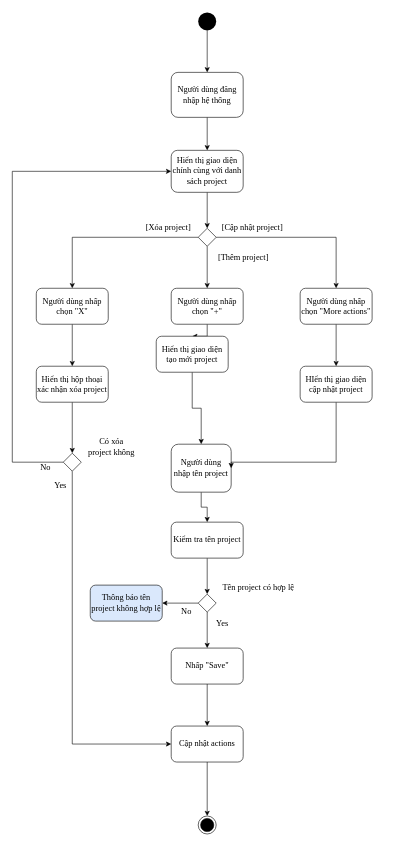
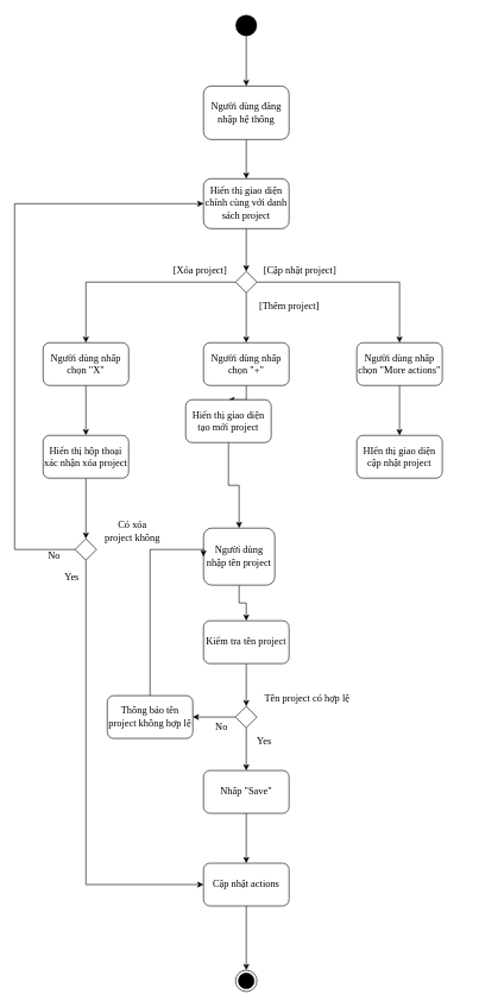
  <mxCell id="0" />
  <mxCell id="1" parent="0" />
  <mxCell id="2" style="edgeStyle=orthogonalEdgeStyle;rounded=0;orthogonalLoop=1;jettySize=auto;html=1;fontFamily=Verdana;fontSize=14;" parent="1" source="3" target="5" edge="1"><mxGeometry relative="1" as="geometry" /></mxCell>
  <mxCell id="3" value="" style="ellipse;fillColor=#000000;strokeColor=none;fontFamily=Verdana;fontSize=14;" parent="1" vertex="1"><mxGeometry x="330" y="20" width="30" height="30" as="geometry" /></mxCell>
  <mxCell id="4" style="edgeStyle=orthogonalEdgeStyle;rounded=0;orthogonalLoop=1;jettySize=auto;html=1;entryX=0.5;entryY=0;entryDx=0;entryDy=0;fontFamily=Verdana;fontSize=14;" parent="1" source="5" target="7" edge="1"><mxGeometry relative="1" as="geometry" /></mxCell>
  <mxCell id="5" value="&lt;font style=&quot;font-size: 14px&quot;&gt;Người dùng đăng nhập hệ thống&lt;/font&gt;" style="rounded=1;whiteSpace=wrap;html=1;fontFamily=Verdana;fontSize=14;" parent="1" vertex="1"><mxGeometry x="285" y="120" width="120" height="75" as="geometry" /></mxCell>
  <mxCell id="6" style="edgeStyle=orthogonalEdgeStyle;rounded=0;orthogonalLoop=1;jettySize=auto;html=1;entryX=0.5;entryY=0;entryDx=0;entryDy=0;fontFamily=Verdana;fontSize=14;" parent="1" source="7" target="11" edge="1"><mxGeometry relative="1" as="geometry" /></mxCell>
  <mxCell id="7" value="Hiển thị giao diện chính cùng với danh sách project" style="rounded=1;whiteSpace=wrap;html=1;fontFamily=Verdana;fontSize=14;" parent="1" vertex="1"><mxGeometry x="285" y="250" width="120" height="70" as="geometry" /></mxCell>
  <mxCell id="8" style="edgeStyle=orthogonalEdgeStyle;rounded=0;orthogonalLoop=1;jettySize=auto;html=1;entryX=0.5;entryY=0;entryDx=0;entryDy=0;fontFamily=Verdana;fontSize=14;" parent="1" source="11" target="13" edge="1"><mxGeometry relative="1" as="geometry" /></mxCell>
  <mxCell id="9" style="edgeStyle=orthogonalEdgeStyle;rounded=0;orthogonalLoop=1;jettySize=auto;html=1;fontFamily=Verdana;fontSize=14;" parent="1" source="11" target="35" edge="1"><mxGeometry relative="1" as="geometry" /></mxCell>
  <mxCell id="10" style="edgeStyle=orthogonalEdgeStyle;rounded=0;orthogonalLoop=1;jettySize=auto;html=1;entryX=0.5;entryY=0;entryDx=0;entryDy=0;fontFamily=Verdana;fontSize=14;" parent="1" source="11" target="46" edge="1"><mxGeometry relative="1" as="geometry" /></mxCell>
  <mxCell id="11" value="" style="rhombus;whiteSpace=wrap;html=1;fontFamily=Verdana;fontSize=14;" parent="1" vertex="1"><mxGeometry x="330" y="380" width="30" height="30" as="geometry" /></mxCell>
  <mxCell id="12" style="edgeStyle=orthogonalEdgeStyle;rounded=0;orthogonalLoop=1;jettySize=auto;html=1;fontFamily=Verdana;fontSize=14;" parent="1" source="13" target="16" edge="1"><mxGeometry relative="1" as="geometry" /></mxCell>
  <mxCell id="13" value="Người dùng nhấp chọn &quot;+&quot;" style="rounded=1;whiteSpace=wrap;html=1;fontFamily=Verdana;fontSize=14;" parent="1" vertex="1"><mxGeometry x="285" y="480" width="120" height="60" as="geometry" /></mxCell>
  <mxCell id="14" value="[Thêm project]" style="text;html=1;align=center;verticalAlign=middle;resizable=0;points=[];autosize=1;fontFamily=Verdana;fontSize=14;" parent="1" vertex="1"><mxGeometry x="345" y="420" width="120" height="20" as="geometry" /></mxCell>
  <mxCell id="15" style="edgeStyle=orthogonalEdgeStyle;rounded=0;orthogonalLoop=1;jettySize=auto;html=1;fontFamily=Verdana;fontSize=14;" parent="1" source="16" target="18" edge="1"><mxGeometry relative="1" as="geometry" /></mxCell>
  <mxCell id="16" value="Hiển thị giao diện tạo mới project" style="rounded=1;whiteSpace=wrap;html=1;fontFamily=Verdana;fontSize=14;" parent="1" vertex="1"><mxGeometry x="260" y="560" width="120" height="60" as="geometry" /></mxCell>
  <mxCell id="17" style="edgeStyle=orthogonalEdgeStyle;rounded=0;orthogonalLoop=1;jettySize=auto;html=1;entryX=0.5;entryY=0;entryDx=0;entryDy=0;fontFamily=Verdana;fontSize=14;" parent="1" source="18" target="20" edge="1"><mxGeometry relative="1" as="geometry" /></mxCell>
  <mxCell id="18" value="Người dùng nhập tên project" style="rounded=1;whiteSpace=wrap;html=1;fontFamily=Verdana;fontSize=14;" parent="1" vertex="1"><mxGeometry x="285" y="740" width="100" height="80" as="geometry" /></mxCell>
  <mxCell id="19" style="edgeStyle=orthogonalEdgeStyle;rounded=0;orthogonalLoop=1;jettySize=auto;html=1;entryX=0.5;entryY=0;entryDx=0;entryDy=0;fontFamily=Verdana;fontSize=14;" parent="1" source="20" target="23" edge="1"><mxGeometry relative="1" as="geometry" /></mxCell>
  <mxCell id="20" value="Kiểm tra tên project" style="rounded=1;whiteSpace=wrap;html=1;fontFamily=Verdana;fontSize=14;" parent="1" vertex="1"><mxGeometry x="285" y="870" width="120" height="60" as="geometry" /></mxCell>
  <mxCell id="21" style="edgeStyle=orthogonalEdgeStyle;rounded=0;orthogonalLoop=1;jettySize=auto;html=1;entryX=1;entryY=0.5;entryDx=0;entryDy=0;fontFamily=Verdana;fontSize=14;" parent="1" source="23" target="26" edge="1"><mxGeometry relative="1" as="geometry" /></mxCell>
  <mxCell id="22" style="edgeStyle=orthogonalEdgeStyle;rounded=0;orthogonalLoop=1;jettySize=auto;html=1;entryX=0.5;entryY=0;entryDx=0;entryDy=0;fontFamily=Verdana;fontSize=14;" parent="1" source="23" target="29" edge="1"><mxGeometry relative="1" as="geometry" /></mxCell>
  <mxCell id="23" value="" style="rhombus;whiteSpace=wrap;html=1;fontFamily=Verdana;fontSize=14;" parent="1" vertex="1"><mxGeometry x="330" y="990" width="30" height="30" as="geometry" /></mxCell>
  <mxCell id="24" value="Tên project có hợp lệ" style="text;html=1;align=center;verticalAlign=middle;resizable=0;points=[];autosize=1;fontFamily=Verdana;fontSize=14;" parent="1" vertex="1"><mxGeometry x="350" y="970" width="160" height="20" as="geometry" /></mxCell>
- <mxCell id="26" value="Thông báo tên project không hợp lệ" style="rounded=1;whiteSpace=wrap;html=1;fontFamily=Verdana;fontSize=14;fillColor=#dae8fc;" parent="1" vertex="1"><mxGeometry x="150" y="975" width="120" height="60" as="geometry" /></mxCell>
+ <mxCell id="25" style="edgeStyle=orthogonalEdgeStyle;rounded=0;orthogonalLoop=1;jettySize=auto;html=1;entryX=0;entryY=0.5;entryDx=0;entryDy=0;fontFamily=Verdana;fontSize=14;" parent="1" source="26" target="18" edge="1"><mxGeometry relative="1" as="geometry"><Array as="points"><mxPoint x="210" y="770" /></Array></mxGeometry></mxCell>
+ <mxCell id="26" value="Thông báo tên project không hợp lệ" style="rounded=1;whiteSpace=wrap;html=1;fontFamily=Verdana;fontSize=14;" parent="1" vertex="1"><mxGeometry x="150" y="975" width="120" height="60" as="geometry" /></mxCell>
  <mxCell id="27" value="No" style="text;html=1;align=center;verticalAlign=middle;resizable=0;points=[];autosize=1;fontFamily=Verdana;fontSize=14;" parent="1" vertex="1"><mxGeometry x="295" y="1010" width="30" height="20" as="geometry" /></mxCell>
  <mxCell id="28" style="edgeStyle=orthogonalEdgeStyle;rounded=0;orthogonalLoop=1;jettySize=auto;html=1;fontFamily=Verdana;fontSize=14;" parent="1" source="29" target="32" edge="1"><mxGeometry relative="1" as="geometry" /></mxCell>
  <mxCell id="29" value="Nhấp &quot;Save&quot;" style="rounded=1;whiteSpace=wrap;html=1;fontFamily=Verdana;fontSize=14;" parent="1" vertex="1"><mxGeometry x="285" y="1080" width="120" height="60" as="geometry" /></mxCell>
  <mxCell id="30" value="Yes" style="text;html=1;align=center;verticalAlign=middle;resizable=0;points=[];autosize=1;fontFamily=Verdana;fontSize=14;" parent="1" vertex="1"><mxGeometry x="350" y="1030" width="40" height="20" as="geometry" /></mxCell>
  <mxCell id="31" style="edgeStyle=orthogonalEdgeStyle;rounded=0;orthogonalLoop=1;jettySize=auto;html=1;fontFamily=Verdana;fontSize=14;" parent="1" source="32" target="33" edge="1"><mxGeometry relative="1" as="geometry" /></mxCell>
  <mxCell id="32" value="Cập nhật actions" style="rounded=1;whiteSpace=wrap;html=1;fontFamily=Verdana;fontSize=14;" parent="1" vertex="1"><mxGeometry x="285" y="1210" width="120" height="60" as="geometry" /></mxCell>
  <mxCell id="33" value="" style="ellipse;html=1;shape=endState;fillColor=#000000;strokeColor=#000000;fontFamily=Verdana;fontSize=14;" parent="1" vertex="1"><mxGeometry x="330" y="1360" width="30" height="30" as="geometry" /></mxCell>
  <mxCell id="34" style="edgeStyle=orthogonalEdgeStyle;rounded=0;orthogonalLoop=1;jettySize=auto;html=1;fontFamily=Verdana;fontSize=14;" parent="1" source="35" target="37" edge="1"><mxGeometry relative="1" as="geometry" /></mxCell>
  <mxCell id="35" value="Người dùng nhấp chọn &quot;X&quot;" style="rounded=1;whiteSpace=wrap;html=1;fontFamily=Verdana;fontSize=14;" parent="1" vertex="1"><mxGeometry x="60" y="480" width="120" height="60" as="geometry" /></mxCell>
  <mxCell id="36" style="edgeStyle=orthogonalEdgeStyle;rounded=0;orthogonalLoop=1;jettySize=auto;html=1;entryX=0.5;entryY=0;entryDx=0;entryDy=0;fontFamily=Verdana;fontSize=14;" parent="1" source="37" target="40" edge="1"><mxGeometry relative="1" as="geometry" /></mxCell>
  <mxCell id="37" value="Hiển thị hộp thoại xác nhận xóa project" style="rounded=1;whiteSpace=wrap;html=1;fontFamily=Verdana;fontSize=14;" parent="1" vertex="1"><mxGeometry x="60" y="610" width="120" height="60" as="geometry" /></mxCell>
  <mxCell id="38" style="edgeStyle=orthogonalEdgeStyle;rounded=0;orthogonalLoop=1;jettySize=auto;html=1;fontFamily=Verdana;fontSize=14;entryX=0;entryY=0.5;entryDx=0;entryDy=0;" parent="1" source="40" target="7" edge="1"><mxGeometry relative="1" as="geometry"><Array as="points"><mxPoint x="20" y="770" /><mxPoint x="20" y="285" /></Array><mxPoint x="240" y="285" as="targetPoint" /></mxGeometry></mxCell>
  <mxCell id="39" style="edgeStyle=orthogonalEdgeStyle;rounded=0;orthogonalLoop=1;jettySize=auto;html=1;entryX=0;entryY=0.5;entryDx=0;entryDy=0;fontFamily=Verdana;fontSize=14;" parent="1" source="40" target="32" edge="1"><mxGeometry relative="1" as="geometry"><Array as="points"><mxPoint x="120" y="1240" /></Array></mxGeometry></mxCell>
  <mxCell id="40" value="" style="rhombus;whiteSpace=wrap;html=1;fontFamily=Verdana;fontSize=14;" parent="1" vertex="1"><mxGeometry x="105" y="755" width="30" height="30" as="geometry" /></mxCell>
  <mxCell id="41" value="&lt;div&gt;Có xóa&lt;/div&gt;&lt;div&gt;project không&lt;/div&gt;" style="text;html=1;align=center;verticalAlign=middle;resizable=0;points=[];autosize=1;fontFamily=Verdana;fontSize=14;" parent="1" vertex="1"><mxGeometry x="130" y="725" width="110" height="40" as="geometry" /></mxCell>
  <mxCell id="42" value="No" style="text;html=1;align=center;verticalAlign=middle;resizable=0;points=[];autosize=1;fontFamily=Verdana;fontSize=14;" parent="1" vertex="1"><mxGeometry x="60" y="770" width="30" height="20" as="geometry" /></mxCell>
  <mxCell id="43" value="Yes" style="text;html=1;align=center;verticalAlign=middle;resizable=0;points=[];autosize=1;fontFamily=Verdana;fontSize=14;" parent="1" vertex="1"><mxGeometry x="80" y="800" width="40" height="20" as="geometry" /></mxCell>
  <mxCell id="44" value="[Xóa project]" style="text;html=1;align=center;verticalAlign=middle;resizable=0;points=[];autosize=1;fontFamily=Verdana;fontSize=14;" parent="1" vertex="1"><mxGeometry x="225" y="370" width="110" height="20" as="geometry" /></mxCell>
  <mxCell id="45" style="edgeStyle=orthogonalEdgeStyle;rounded=0;orthogonalLoop=1;jettySize=auto;html=1;fontFamily=Verdana;fontSize=14;entryX=0.5;entryY=0;entryDx=0;entryDy=0;" parent="1" source="46" target="50" edge="1"><mxGeometry relative="1" as="geometry"><mxPoint x="650" y="580" as="targetPoint" /></mxGeometry></mxCell>
  <mxCell id="46" value="Người dùng nhấp chọn &quot;More actions&quot;" style="rounded=1;whiteSpace=wrap;html=1;fontFamily=Verdana;fontSize=14;" parent="1" vertex="1"><mxGeometry x="500" y="480" width="120" height="60" as="geometry" /></mxCell>
  <mxCell id="47" value="[Cập nhật project]" style="text;html=1;align=center;verticalAlign=middle;resizable=0;points=[];autosize=1;fontFamily=Verdana;fontSize=14;" parent="1" vertex="1"><mxGeometry x="345" y="370" width="150" height="20" as="geometry" /></mxCell>
  <mxCell id="48" style="edgeStyle=orthogonalEdgeStyle;rounded=0;orthogonalLoop=1;jettySize=auto;html=1;fontFamily=Verdana;fontSize=14;" parent="1" edge="1"><mxGeometry relative="1" as="geometry"><mxPoint x="650" y="640" as="sourcePoint" /></mxGeometry></mxCell>
- <mxCell id="49" style="edgeStyle=orthogonalEdgeStyle;rounded=0;orthogonalLoop=1;jettySize=auto;html=1;entryX=1;entryY=0.5;entryDx=0;entryDy=0;" edge="1" parent="1" source="50" target="18"><mxGeometry relative="1" as="geometry"><Array as="points"><mxPoint x="560" y="770" /></Array></mxGeometry></mxCell>
  <mxCell id="50" value="HIển thị giao diện cập nhật project" style="rounded=1;whiteSpace=wrap;html=1;fontFamily=Verdana;fontSize=14;" parent="1" vertex="1"><mxGeometry x="500" y="610" width="120" height="60" as="geometry" /></mxCell>
